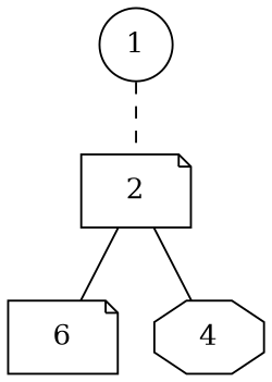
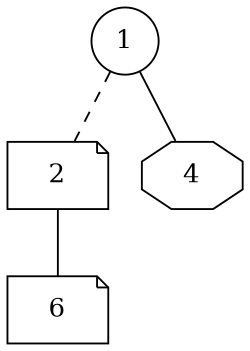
  graph {
    node [shape=note]
    edge [style=solid]
    1 [shape=circle]
    2
    n3 [label=6]
    4 [shape=octagon]
    1 -- 2 [style=dashed]
    2 -- n3
-   2 -- 4
+   1 -- 4
  }
